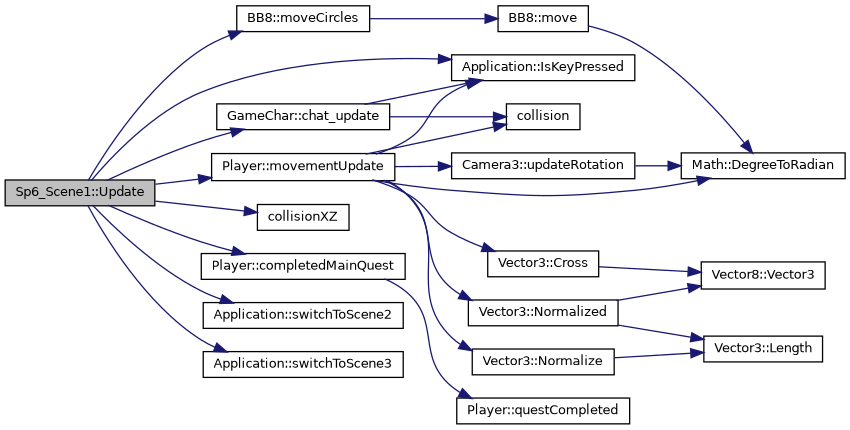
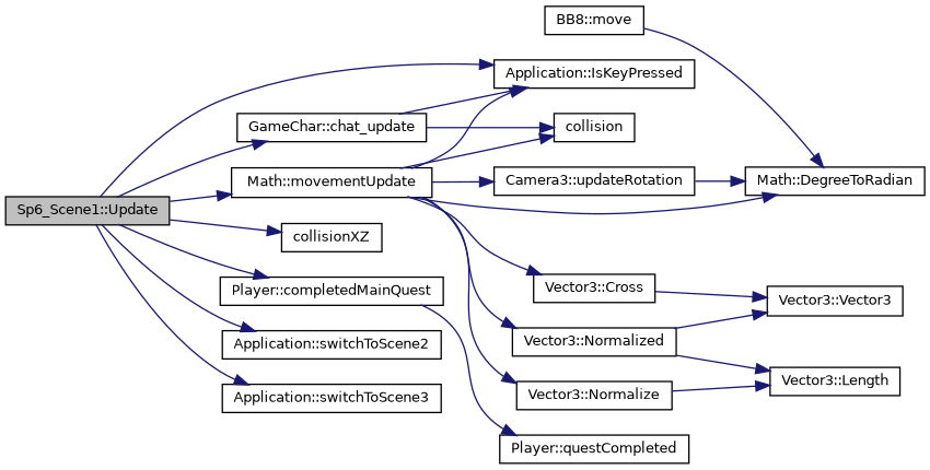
  digraph {
    rankdir=LR
    node [color=black fontname=Helvetica fontsize=10 shape=record]
    edge [color=midnightblue fontname=Helvetica fontsize=10 labelfontname=Helvetica labelfontsize=10 style=solid]
    n1 [fillcolor=grey75 fontcolor=black height=0.2 label="Sp6_Scene1::Update" style=filled width=0.4]
    n2 [height=0.2 label="GameChar::chat_update" width=0.4]
    n3 [height=0.2 label="Application::IsKeyPressed" width=0.4]
    n4 [height=0.2 label=collisionXZ width=0.4]
    n5 [height=0.2 label="Player::completedMainQuest" width=0.4]
-   n6 [height=0.2 label="BB8::moveCircles" width=0.4]
-   n7 [height=0.2 label="Player::movementUpdate" width=0.4]
+   n7 [height=0.2 label="Math::movementUpdate" width=0.4]
    n8 [height=0.2 label="Application::switchToScene2" width=0.4]
    n9 [height=0.2 label="Application::switchToScene3" width=0.4]
    n10 [height=0.2 label=collision width=0.4]
    n11 [height=0.2 label="Player::questCompleted" width=0.4]
    n12 [height=0.2 label="BB8::move" width=0.4]
    n13 [height=0.2 label="Math::DegreeToRadian" width=0.4]
    n14 [height=0.2 label="Vector3::Cross" width=0.4]
    n15 [height=0.2 label="Vector3::Normalize" width=0.4]
    n16 [height=0.2 label="Vector3::Normalized" width=0.4]
    n17 [height=0.2 label="Camera3::updateRotation" width=0.4]
-   n18 [height=0.2 label="Vector8::Vector3" width=0.4]
+   n18 [height=0.2 label="Vector3::Vector3" width=0.4]
    n19 [height=0.2 label="Vector3::Length" width=0.4]
    n1 -> n2
    n1 -> n3
    n1 -> n4
    n1 -> n5
-   n1 -> n6
    n1 -> n7
    n1 -> n8
    n1 -> n9
    n2 -> n3
    n2 -> n10
    n5 -> n11
-   n6 -> n12
    n7 -> n3
    n7 -> n10
    n7 -> n13
    n7 -> n14
    n7 -> n15
    n7 -> n16
    n7 -> n17
    n12 -> n13
    n14 -> n18
    n15 -> n19
    n16 -> n18
    n16 -> n19
    n17 -> n13
  }
